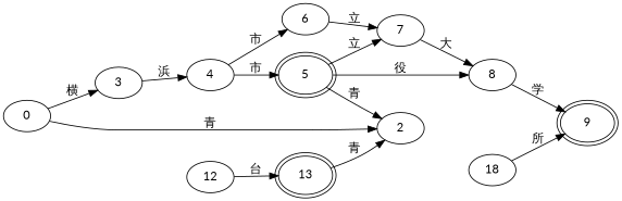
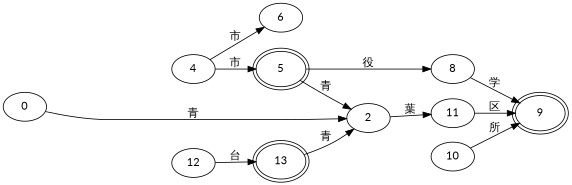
  digraph {
    fontname=Lato
    rankdir=LR
    node [fontname=Lato]
    edge [fontname=Lato]
    5 [peripheries=2]
    2
-   7
    8
+   11
    9 [peripheries=2]
-   10 [label=18]
+   10
    13 [peripheries=2]
    0
-   3
    4
    12
    6
    5 -> 2 [label="青"]
-   5 -> 7 [label="立"]
    5 -> 8 [label="役"]
-   7 -> 8 [label="大"]
+   2 -> 11 [label="葉"]
    8 -> 9 [label="学"]
+   11 -> 9 [label="区"]
    10 -> 9 [label="所"]
    13 -> 2 [label="青"]
    0 -> 2 [label="青"]
-   0 -> 3 [label="横"]
-   3 -> 4 [label="浜"]
    4 -> 5 [label="市"]
    4 -> 6 [label="市"]
    12 -> 13 [label="台"]
-   6 -> 7 [label="立"]
  }
